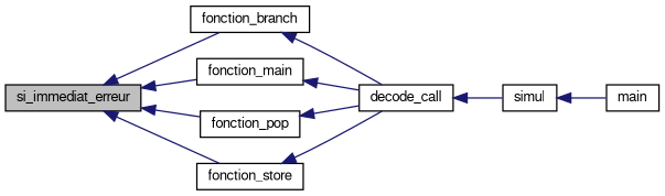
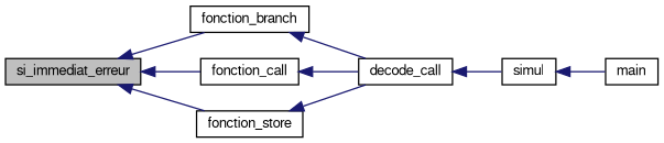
  digraph {
    rankdir=LR
    node [color=black fillcolor=white fontname=FreeSans fontsize=10 shape=record style=filled]
    edge [color=midnightblue dir=back fontname=FreeSans fontsize=10 labelfontname=FreeSans labelfontsize=10 style=solid]
    n1 [fillcolor=grey75 fontcolor=black height=0.2 label=si_immediat_erreur width=0.4]
    n2 [height=0.2 label=fonction_branch width=0.4]
-   n3 [height=0.2 label=fonction_main width=0.4]
-   n4 [height=0.2 label=fonction_pop width=0.4]
+   n3 [height=0.2 label=fonction_call width=0.4]
    n5 [height=0.2 label=fonction_store width=0.4]
    n6 [height=0.2 label=decode_call width=0.4]
    n7 [height=0.2 label=simul width=0.4]
    n8 [height=0.2 label=main width=0.4]
    n1 -> n2
    n1 -> n3
-   n1 -> n4
    n1 -> n5
    n2 -> n6
    n3 -> n6
-   n4 -> n6
    n5 -> n6
    n6 -> n7
    n7 -> n8
  }
